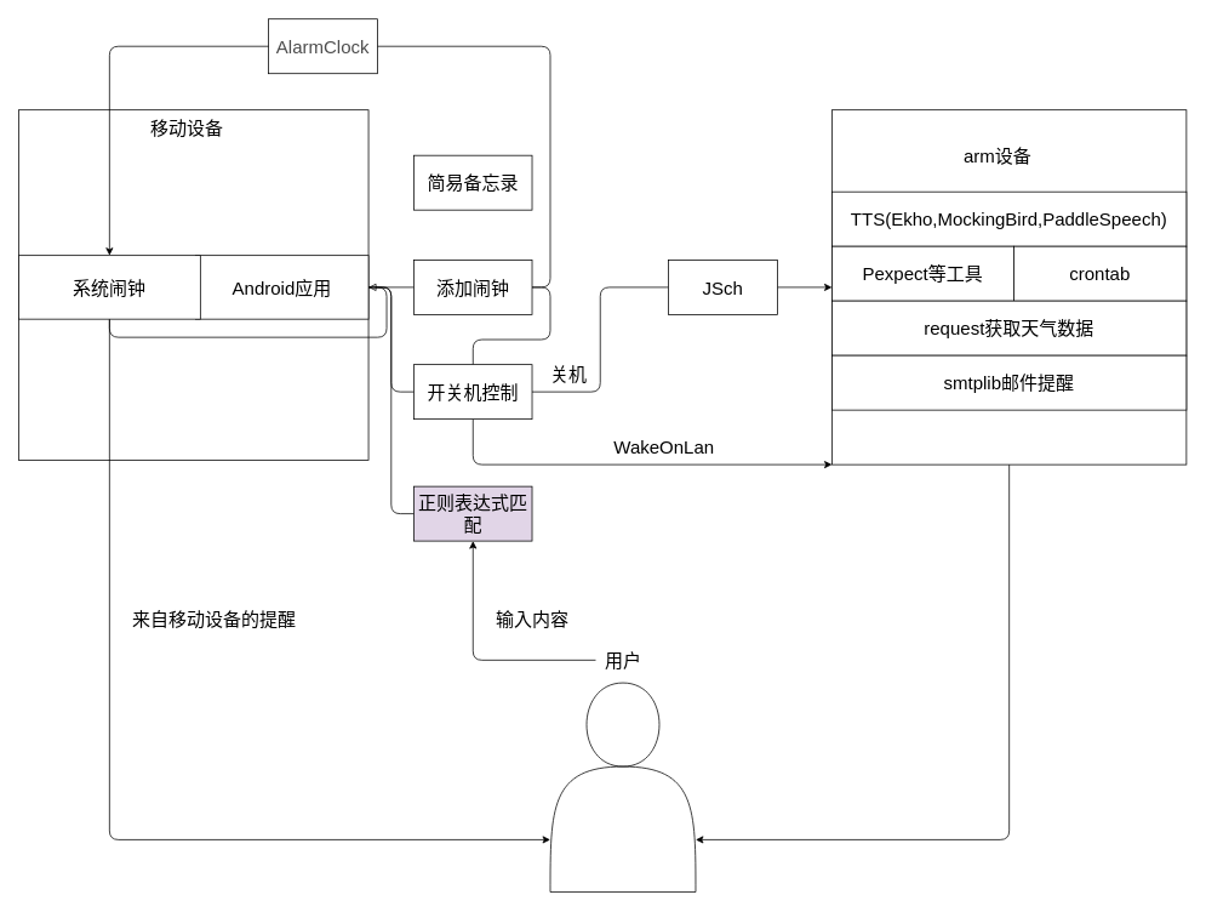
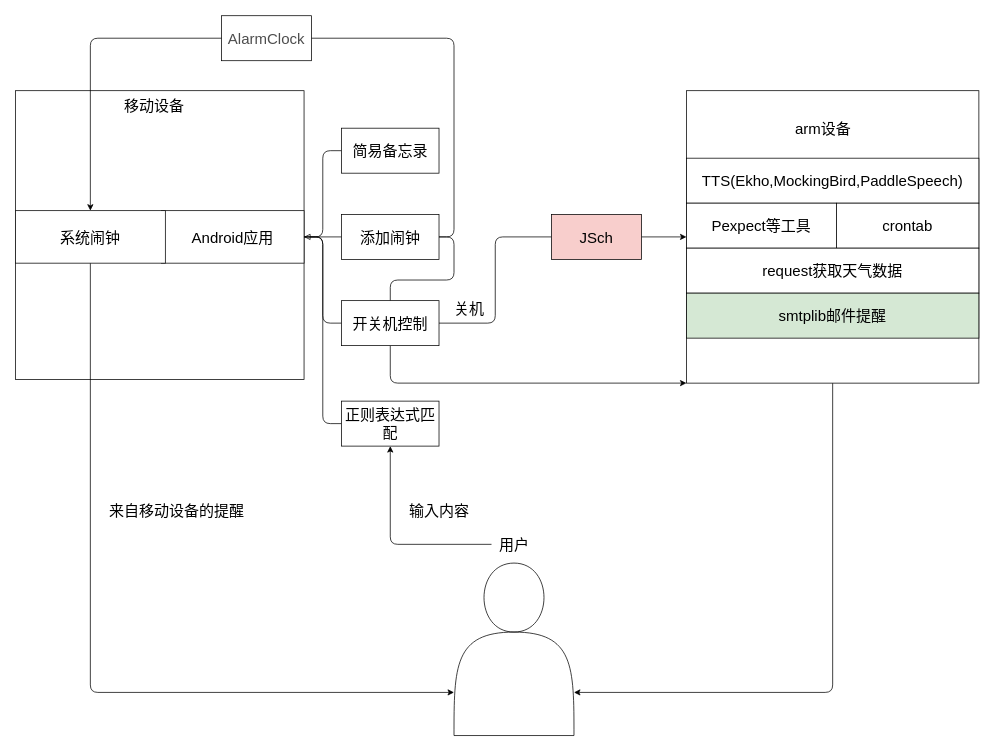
  <mxCell id="0" />
  <mxCell id="1" parent="0" />
  <mxCell id="2" value="" style="whiteSpace=wrap;html=1;aspect=fixed;fontSize=20;" vertex="1" parent="1"><mxGeometry x="20" y="120" width="385" height="385" as="geometry" /></mxCell>
- <mxCell id="3" style="edgeStyle=orthogonalEdgeStyle;rounded=1;orthogonalLoop=1;jettySize=auto;html=1;exitX=1;exitY=0.5;exitDx=0;exitDy=0;endArrow=none;endFill=0;" edge="1" parent="1" source="5" target="28"><mxGeometry relative="1" as="geometry" /></mxCell>
+ <mxCell id="3" style="edgeStyle=orthogonalEdgeStyle;rounded=1;orthogonalLoop=1;jettySize=auto;html=1;exitX=1;exitY=0.5;exitDx=0;exitDy=0;entryX=0;entryY=0.5;entryDx=0;entryDy=0;endArrow=none;endFill=0;" edge="1" parent="1" source="5" target="6"><mxGeometry relative="1" as="geometry" /></mxCell>
  <mxCell id="4" style="edgeStyle=orthogonalEdgeStyle;rounded=1;orthogonalLoop=1;jettySize=auto;html=1;exitX=1;exitY=0.5;exitDx=0;exitDy=0;entryX=0;entryY=0.5;entryDx=0;entryDy=0;fontSize=20;endArrow=none;endFill=0;" edge="1" parent="1" source="5" target="35"><mxGeometry relative="1" as="geometry" /></mxCell>
  <mxCell id="5" value="&lt;font style=&quot;font-size: 20px&quot;&gt;Android应用&lt;/font&gt;" style="rounded=0;whiteSpace=wrap;html=1;" vertex="1" parent="1"><mxGeometry x="215" y="280" width="190" height="70" as="geometry" /></mxCell>
  <mxCell id="6" value="&lt;font style=&quot;font-size: 20px&quot;&gt;简易备忘录&lt;/font&gt;" style="rounded=0;whiteSpace=wrap;html=1;" vertex="1" parent="1"><mxGeometry x="455" y="170" width="130" height="60" as="geometry" /></mxCell>
  <mxCell id="7" value="" style="edgeStyle=orthogonalEdgeStyle;rounded=1;orthogonalLoop=1;jettySize=auto;html=1;endArrow=none;endFill=0;" edge="1" parent="1" source="10" target="5"><mxGeometry relative="1" as="geometry" /></mxCell>
  <mxCell id="8" style="edgeStyle=orthogonalEdgeStyle;rounded=1;orthogonalLoop=1;jettySize=auto;html=1;exitX=1;exitY=0.5;exitDx=0;exitDy=0;endArrow=none;endFill=0;" edge="1" parent="1" source="10" target="14"><mxGeometry relative="1" as="geometry"><mxPoint x="705" y="315" as="targetPoint" /></mxGeometry></mxCell>
  <mxCell id="9" style="edgeStyle=orthogonalEdgeStyle;rounded=1;orthogonalLoop=1;jettySize=auto;html=1;exitX=1;exitY=0.5;exitDx=0;exitDy=0;entryX=0.5;entryY=0;entryDx=0;entryDy=0;fontSize=20;endArrow=classic;endFill=1;" edge="1" parent="1" source="10" target="28"><mxGeometry relative="1" as="geometry"><Array as="points"><mxPoint x="605" y="315" /><mxPoint x="605" y="50" /><mxPoint x="120" y="50" /></Array></mxGeometry></mxCell>
  <mxCell id="10" value="&lt;font style=&quot;font-size: 20px&quot;&gt;添加闹钟&lt;/font&gt;" style="rounded=0;whiteSpace=wrap;html=1;" vertex="1" parent="1"><mxGeometry x="455" y="285" width="130" height="60" as="geometry" /></mxCell>
  <mxCell id="11" style="edgeStyle=orthogonalEdgeStyle;rounded=1;orthogonalLoop=1;jettySize=auto;html=1;exitX=0;exitY=0.5;exitDx=0;exitDy=0;entryX=1;entryY=0.5;entryDx=0;entryDy=0;endArrow=block;endFill=0;" edge="1" parent="1" source="14" target="5"><mxGeometry relative="1" as="geometry" /></mxCell>
  <mxCell id="12" style="edgeStyle=orthogonalEdgeStyle;rounded=1;orthogonalLoop=1;jettySize=auto;html=1;exitX=1;exitY=0.5;exitDx=0;exitDy=0;entryX=0;entryY=0.5;entryDx=0;entryDy=0;fontSize=20;endArrow=none;endFill=0;" edge="1" parent="1" source="14" target="19"><mxGeometry relative="1" as="geometry" /></mxCell>
  <mxCell id="13" style="edgeStyle=orthogonalEdgeStyle;rounded=1;orthogonalLoop=1;jettySize=auto;html=1;exitX=0.5;exitY=1;exitDx=0;exitDy=0;entryX=0;entryY=1;entryDx=0;entryDy=0;fontSize=20;endArrow=classic;endFill=1;" edge="1" parent="1" source="14" target="16"><mxGeometry relative="1" as="geometry"><Array as="points"><mxPoint x="520" y="510" /></Array></mxGeometry></mxCell>
  <mxCell id="14" value="&lt;font style=&quot;font-size: 20px&quot;&gt;开关机控制&lt;/font&gt;" style="rounded=0;whiteSpace=wrap;html=1;" vertex="1" parent="1"><mxGeometry x="455" y="400" width="130" height="60" as="geometry" /></mxCell>
  <mxCell id="15" style="edgeStyle=orthogonalEdgeStyle;rounded=1;orthogonalLoop=1;jettySize=auto;html=1;exitX=0.5;exitY=1;exitDx=0;exitDy=0;entryX=1;entryY=0.75;entryDx=0;entryDy=0;fontSize=20;endArrow=classic;endFill=1;" edge="1" parent="1" source="16" target="29"><mxGeometry relative="1" as="geometry" /></mxCell>
  <mxCell id="16" value="" style="whiteSpace=wrap;html=1;aspect=fixed;" vertex="1" parent="1"><mxGeometry x="915" y="120" width="390" height="390" as="geometry" /></mxCell>
  <mxCell id="17" value="&lt;font style=&quot;font-size: 20px&quot;&gt;arm设备&lt;/font&gt;" style="text;html=1;resizable=0;autosize=1;align=center;verticalAlign=middle;points=[];fillColor=none;strokeColor=none;rounded=0;" vertex="1" parent="1"><mxGeometry x="1052" y="160" width="90" height="20" as="geometry" /></mxCell>
  <mxCell id="18" style="edgeStyle=orthogonalEdgeStyle;rounded=1;orthogonalLoop=1;jettySize=auto;html=1;exitX=1;exitY=0.5;exitDx=0;exitDy=0;entryX=0;entryY=0.5;entryDx=0;entryDy=0;fontSize=20;endArrow=classic;endFill=1;" edge="1" parent="1" source="19" target="16"><mxGeometry relative="1" as="geometry" /></mxCell>
- <mxCell id="19" value="JSch" style="rounded=0;whiteSpace=wrap;html=1;fontSize=20;" vertex="1" parent="1"><mxGeometry x="735" y="285" width="120" height="60" as="geometry" /></mxCell>
+ <mxCell id="19" value="JSch" style="rounded=0;whiteSpace=wrap;html=1;fontSize=20;fillColor=#f8cecc;" vertex="1" parent="1"><mxGeometry x="735" y="285" width="120" height="60" as="geometry" /></mxCell>
  <mxCell id="20" value="关机" style="text;html=1;resizable=0;autosize=1;align=center;verticalAlign=middle;points=[];fillColor=none;strokeColor=none;rounded=0;fontSize=20;" vertex="1" parent="1"><mxGeometry x="595" y="395" width="60" height="30" as="geometry" /></mxCell>
- <mxCell id="21" value="WakeOnLan" style="text;html=1;resizable=0;autosize=1;align=center;verticalAlign=middle;points=[];fillColor=none;strokeColor=none;rounded=0;fontSize=20;" vertex="1" parent="1"><mxGeometry x="665" y="475" width="130" height="30" as="geometry" /></mxCell>
  <mxCell id="22" value="TTS(Ekho,MockingBird,PaddleSpeech)" style="rounded=0;whiteSpace=wrap;html=1;fontSize=20;" vertex="1" parent="1"><mxGeometry x="915" y="210" width="390" height="60" as="geometry" /></mxCell>
  <mxCell id="23" value="Pexpect等工具" style="rounded=0;whiteSpace=wrap;html=1;fontSize=20;" vertex="1" parent="1"><mxGeometry x="915" y="270" width="200" height="60" as="geometry" /></mxCell>
  <mxCell id="24" value="crontab" style="rounded=0;whiteSpace=wrap;html=1;fontSize=20;" vertex="1" parent="1"><mxGeometry x="1115" y="270" width="190" height="60" as="geometry" /></mxCell>
  <mxCell id="25" value="request获取天气数据" style="rounded=0;whiteSpace=wrap;html=1;fontSize=20;" vertex="1" parent="1"><mxGeometry x="915" y="330" width="390" height="60" as="geometry" /></mxCell>
  <mxCell id="26" value="移动设备" style="text;html=1;resizable=0;autosize=1;align=center;verticalAlign=middle;points=[];fillColor=none;strokeColor=none;rounded=0;fontSize=20;" vertex="1" parent="1"><mxGeometry x="155" y="125" width="100" height="30" as="geometry" /></mxCell>
  <mxCell id="27" style="edgeStyle=orthogonalEdgeStyle;rounded=1;orthogonalLoop=1;jettySize=auto;html=1;exitX=0.5;exitY=1;exitDx=0;exitDy=0;entryX=0;entryY=0.75;entryDx=0;entryDy=0;fontSize=20;endArrow=classic;endFill=1;" edge="1" parent="1" source="28" target="29"><mxGeometry relative="1" as="geometry" /></mxCell>
  <mxCell id="28" value="系统闹钟" style="rounded=0;whiteSpace=wrap;html=1;fontSize=20;" vertex="1" parent="1"><mxGeometry x="20" y="280" width="200" height="70" as="geometry" /></mxCell>
  <mxCell id="29" value="" style="shape=actor;whiteSpace=wrap;html=1;fontSize=20;" vertex="1" parent="1"><mxGeometry x="605" y="750" width="160" height="230" as="geometry" /></mxCell>
  <mxCell id="30" style="edgeStyle=orthogonalEdgeStyle;rounded=1;orthogonalLoop=1;jettySize=auto;html=1;entryX=0.5;entryY=1;entryDx=0;entryDy=0;fontSize=20;endArrow=classic;endFill=1;" edge="1" parent="1" source="31" target="35"><mxGeometry relative="1" as="geometry" /></mxCell>
  <mxCell id="31" value="用户" style="text;html=1;resizable=0;autosize=1;align=center;verticalAlign=middle;points=[];fillColor=none;strokeColor=none;rounded=0;fontSize=20;" vertex="1" parent="1"><mxGeometry x="655" y="710" width="60" height="30" as="geometry" /></mxCell>
  <mxCell id="32" value="&lt;span style=&quot;color: rgb(77 , 77 , 77) ; font-family: , &amp;#34;sf ui text&amp;#34; , &amp;#34;arial&amp;#34; , &amp;#34;pingfang sc&amp;#34; , &amp;#34;hiragino sans gb&amp;#34; , &amp;#34;microsoft yahei&amp;#34; , &amp;#34;wenquanyi micro hei&amp;#34; , sans-serif ; background-color: rgb(255 , 255 , 255)&quot;&gt;AlarmClock&lt;/span&gt;" style="rounded=0;whiteSpace=wrap;html=1;fontSize=20;" vertex="1" parent="1"><mxGeometry x="295" y="20" width="120" height="60" as="geometry" /></mxCell>
  <mxCell id="33" value="来自移动设备的提醒" style="text;html=1;resizable=0;autosize=1;align=center;verticalAlign=middle;points=[];fillColor=none;strokeColor=none;rounded=0;fontSize=20;" vertex="1" parent="1"><mxGeometry x="135" y="665" width="200" height="30" as="geometry" /></mxCell>
- <mxCell id="34" value="smtplib邮件提醒" style="rounded=0;whiteSpace=wrap;html=1;fontSize=20;" vertex="1" parent="1"><mxGeometry x="915" y="390" width="390" height="60" as="geometry" /></mxCell>
- <mxCell id="35" value="正则表达式匹配" style="rounded=0;whiteSpace=wrap;html=1;fontSize=20;fillColor=#e1d5e7;" vertex="1" parent="1"><mxGeometry x="455" y="534" width="130" height="60" as="geometry" /></mxCell>
+ <mxCell id="34" value="smtplib邮件提醒" style="rounded=0;whiteSpace=wrap;html=1;fontSize=20;fillColor=#d5e8d4;" vertex="1" parent="1"><mxGeometry x="915" y="390" width="390" height="60" as="geometry" /></mxCell>
+ <mxCell id="35" value="正则表达式匹配" style="rounded=0;whiteSpace=wrap;html=1;fontSize=20;" vertex="1" parent="1"><mxGeometry x="455" y="534" width="130" height="60" as="geometry" /></mxCell>
  <mxCell id="36" value="输入内容" style="text;html=1;resizable=0;autosize=1;align=center;verticalAlign=middle;points=[];fillColor=none;strokeColor=none;rounded=0;fontSize=20;" vertex="1" parent="1"><mxGeometry x="535" y="665" width="100" height="30" as="geometry" /></mxCell>
